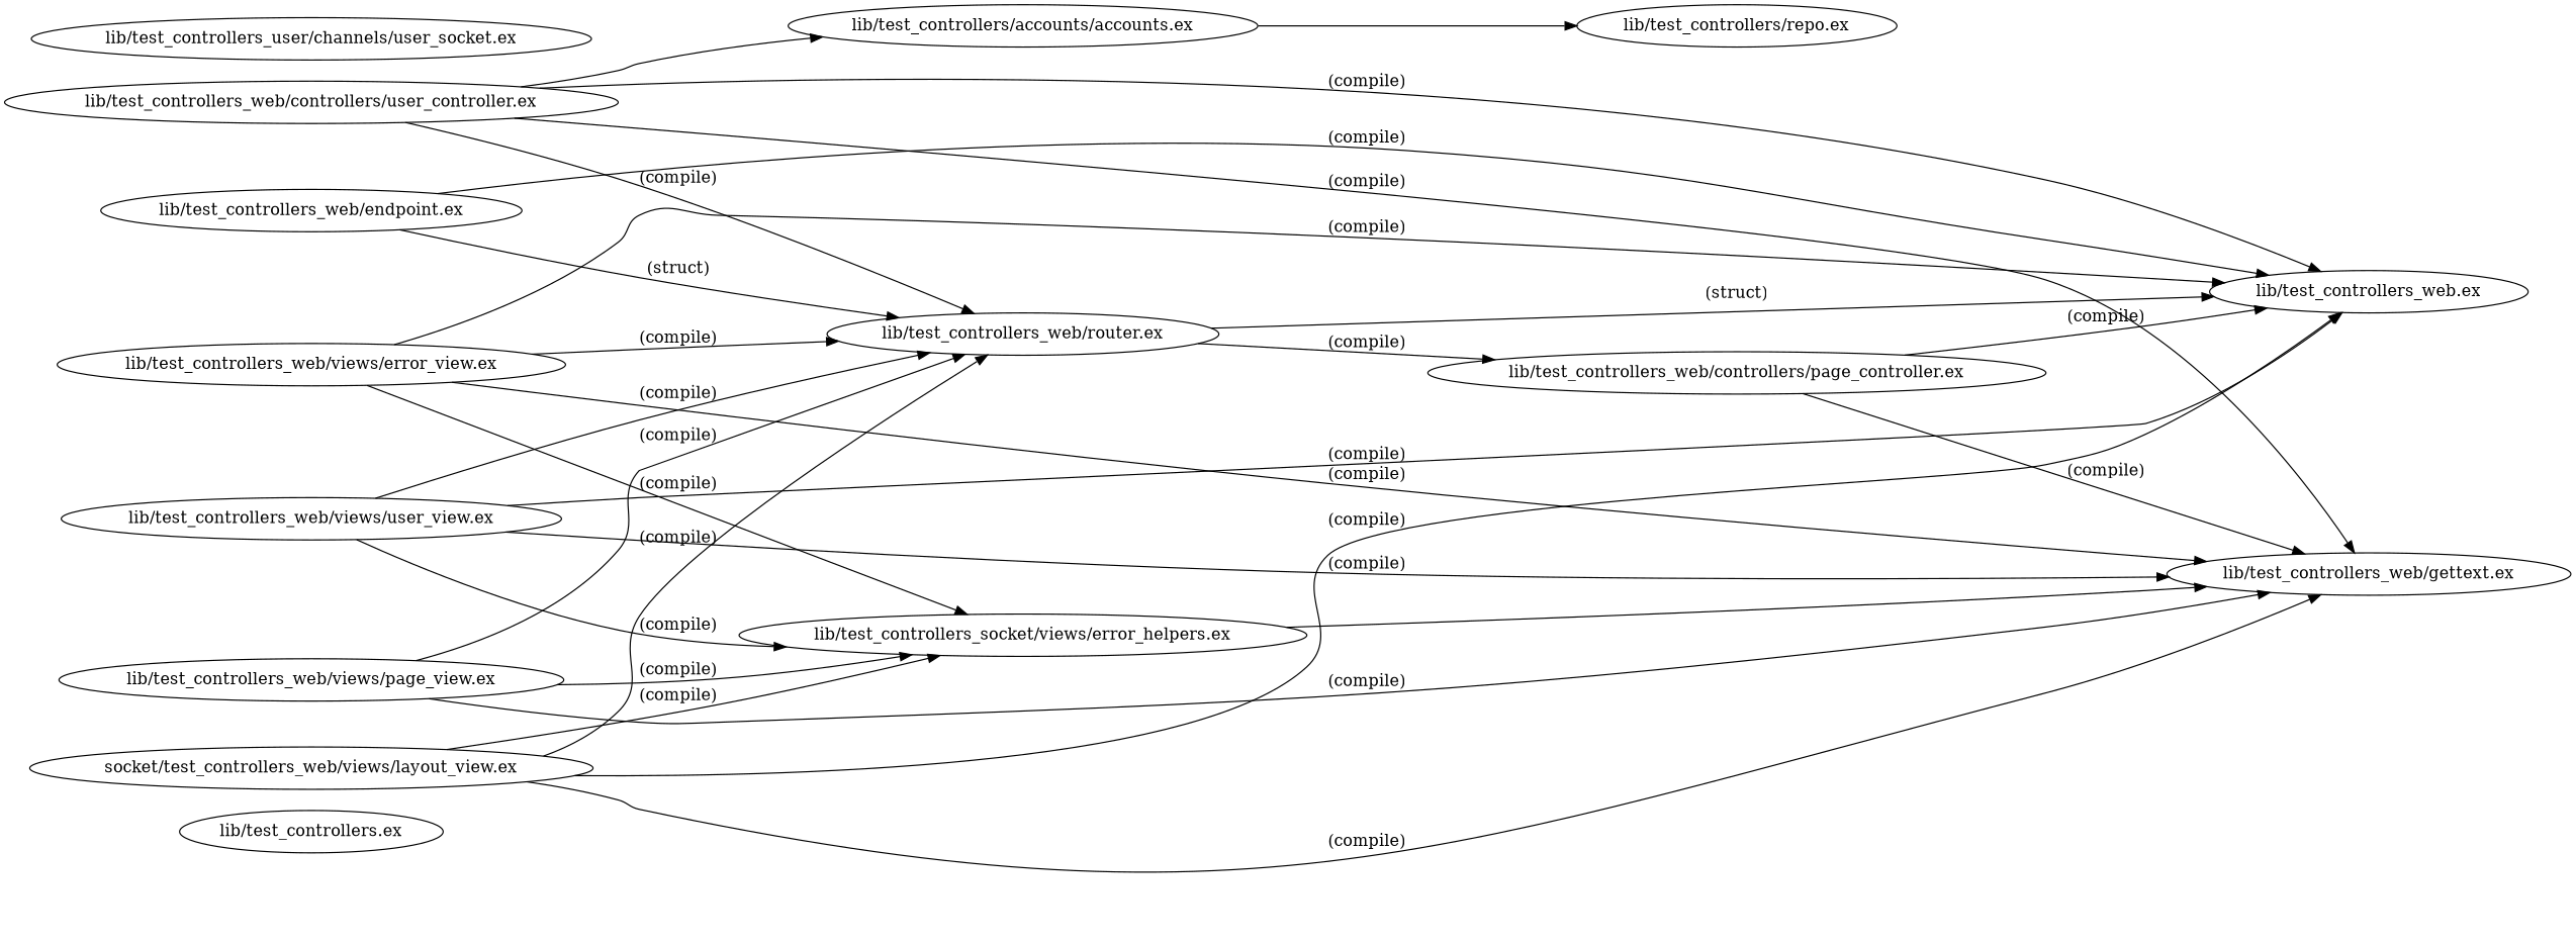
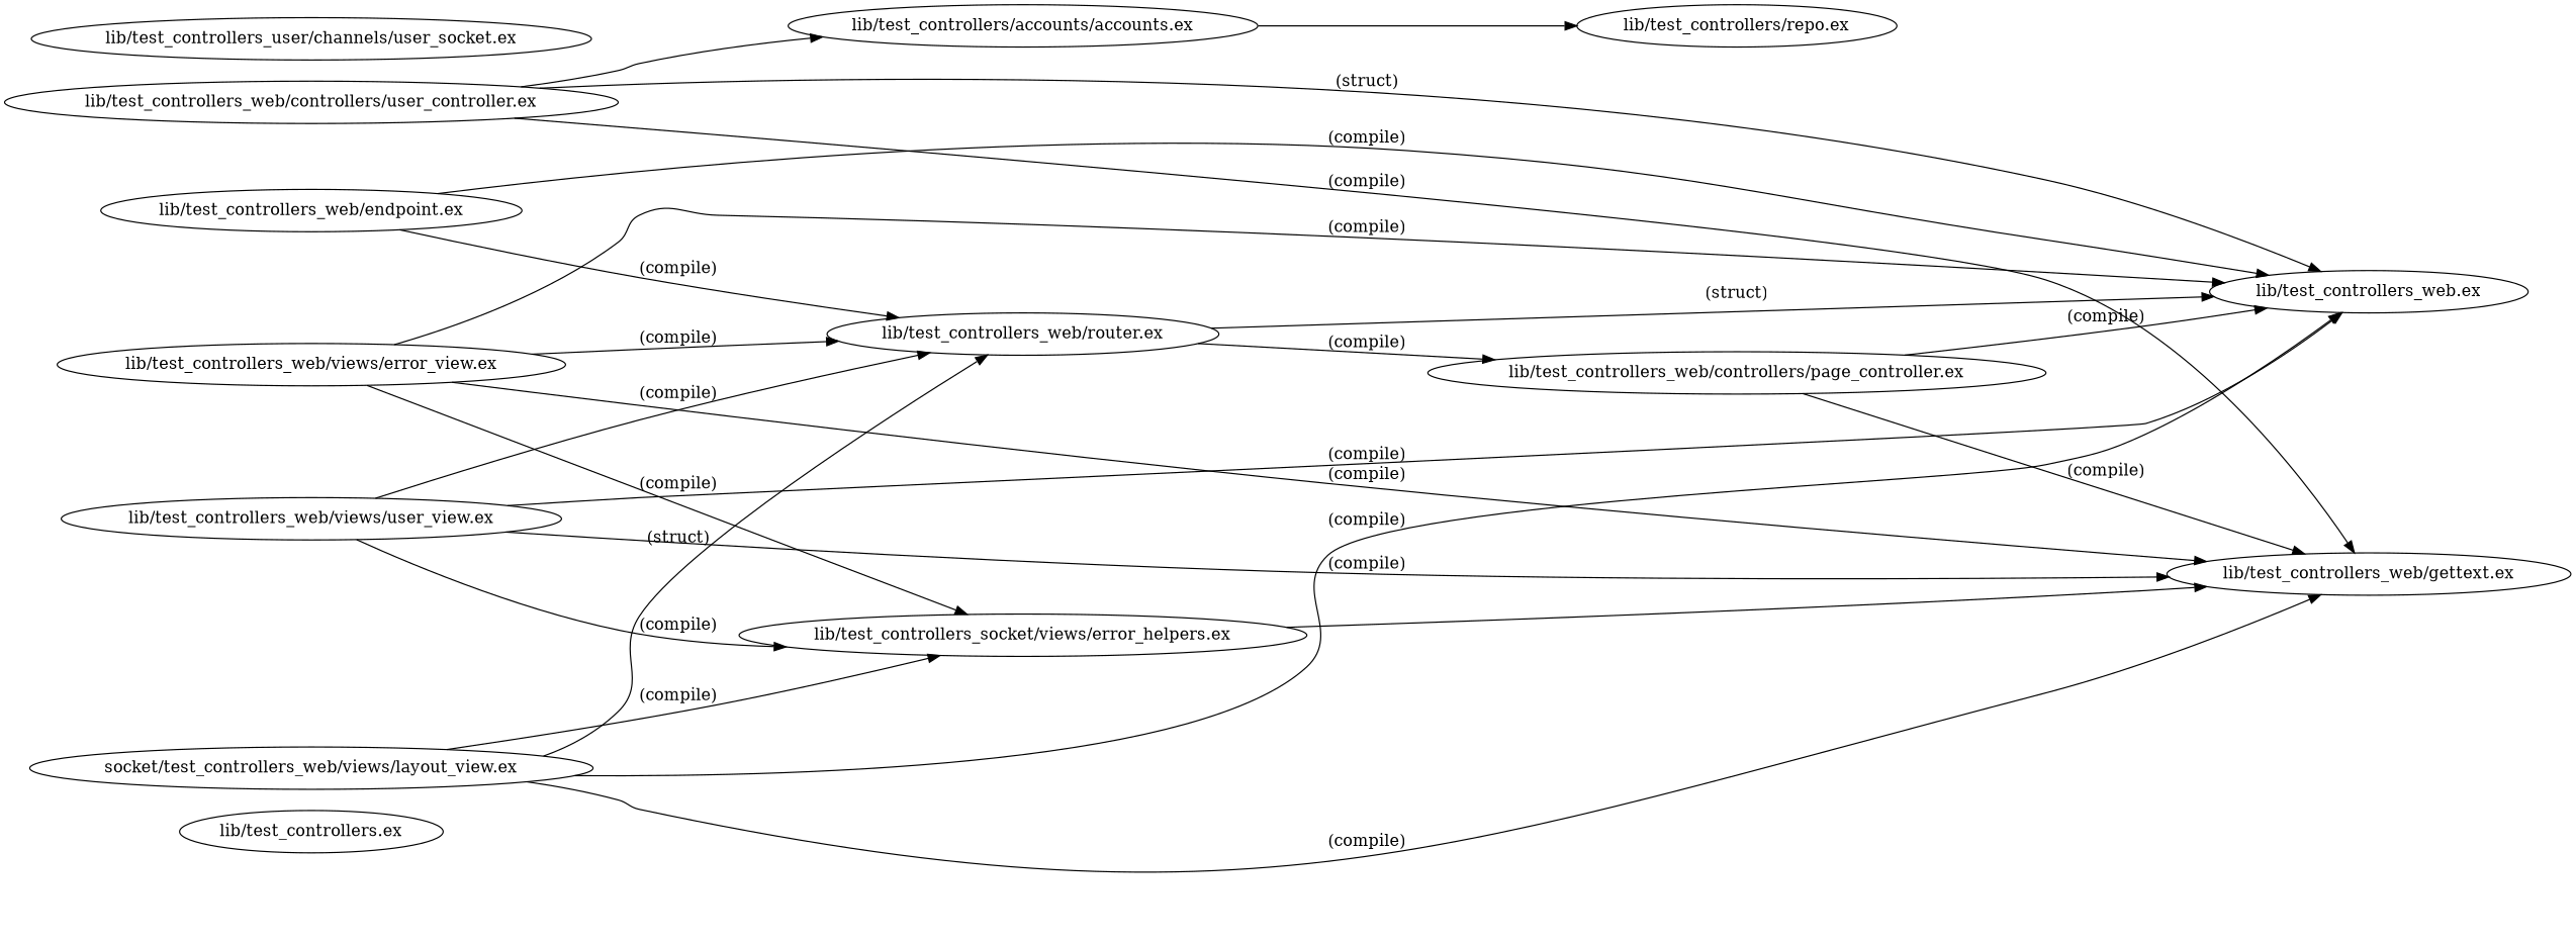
  digraph {
    rankdir=LR
    "lib/test_controllers.ex"
    "lib/test_controllers/accounts/accounts.ex"
    "lib/test_controllers/repo.ex"
    "lib/test_controllers_web/endpoint.ex"
    "lib/test_controllers_web.ex"
    "lib/test_controllers_web/router.ex"
    "lib/test_controllers_web/controllers/page_controller.ex"
    n8 [label="lib/test_controllers_user/channels/user_socket.ex"]
    "lib/test_controllers_web/gettext.ex"
    "lib/test_controllers_web/controllers/user_controller.ex"
    n11 [label="lib/test_controllers_socket/views/error_helpers.ex"]
    "lib/test_controllers_web/views/error_view.ex"
    n13 [label="socket/test_controllers_web/views/layout_view.ex"]
-   "lib/test_controllers_web/views/page_view.ex"
    "lib/test_controllers_web/views/user_view.ex"
    "lib/test_controllers/accounts/accounts.ex" -> "lib/test_controllers/repo.ex"
    "lib/test_controllers_web/endpoint.ex" -> "lib/test_controllers_web.ex" [label="(compile)"]
-   "lib/test_controllers_web/endpoint.ex" -> "lib/test_controllers_web/router.ex" [label="(struct)"]
+   "lib/test_controllers_web/endpoint.ex" -> "lib/test_controllers_web/router.ex" [label="(compile)"]
    "lib/test_controllers_web/router.ex" -> "lib/test_controllers_web.ex" [label="(struct)"]
    "lib/test_controllers_web/router.ex" -> "lib/test_controllers_web/controllers/page_controller.ex" [label="(compile)"]
    "lib/test_controllers_web/controllers/page_controller.ex" -> "lib/test_controllers_web.ex" [label="(compile)"]
    "lib/test_controllers_web/controllers/page_controller.ex" -> "lib/test_controllers_web/gettext.ex" [label="(compile)"]
    "lib/test_controllers_web/controllers/user_controller.ex" -> "lib/test_controllers/accounts/accounts.ex"
-   "lib/test_controllers_web/controllers/user_controller.ex" -> "lib/test_controllers_web.ex" [label="(compile)"]
-   "lib/test_controllers_web/controllers/user_controller.ex" -> "lib/test_controllers_web/router.ex" [label="(compile)"]
+   "lib/test_controllers_web/controllers/user_controller.ex" -> "lib/test_controllers_web.ex" [label="(struct)"]
    "lib/test_controllers_web/controllers/user_controller.ex" -> "lib/test_controllers_web/gettext.ex" [label="(compile)"]
    n11 -> "lib/test_controllers_web/gettext.ex"
    "lib/test_controllers_web/views/error_view.ex" -> "lib/test_controllers_web.ex" [label="(compile)"]
    "lib/test_controllers_web/views/error_view.ex" -> "lib/test_controllers_web/router.ex" [label="(compile)"]
    "lib/test_controllers_web/views/error_view.ex" -> "lib/test_controllers_web/gettext.ex" [label="(compile)"]
    "lib/test_controllers_web/views/error_view.ex" -> n11 [label="(compile)"]
    n13 -> "lib/test_controllers_web.ex" [label="(compile)"]
-   n13 -> "lib/test_controllers_web/router.ex" [label="(compile)"]
+   n13 -> "lib/test_controllers_web/router.ex" [label="(struct)"]
    n13 -> "lib/test_controllers_web/gettext.ex" [label="(compile)"]
    n13 -> n11 [label="(compile)"]
-   "lib/test_controllers_web/views/page_view.ex" -> "lib/test_controllers_web/router.ex" [label="(compile)"]
-   "lib/test_controllers_web/views/page_view.ex" -> "lib/test_controllers_web/gettext.ex" [label="(compile)"]
-   "lib/test_controllers_web/views/page_view.ex" -> n11 [label="(compile)"]
    "lib/test_controllers_web/views/user_view.ex" -> "lib/test_controllers_web.ex" [label="(compile)"]
    "lib/test_controllers_web/views/user_view.ex" -> "lib/test_controllers_web/router.ex" [label="(compile)"]
    "lib/test_controllers_web/views/user_view.ex" -> "lib/test_controllers_web/gettext.ex" [label="(compile)"]
    "lib/test_controllers_web/views/user_view.ex" -> n11 [label="(compile)"]
  }
